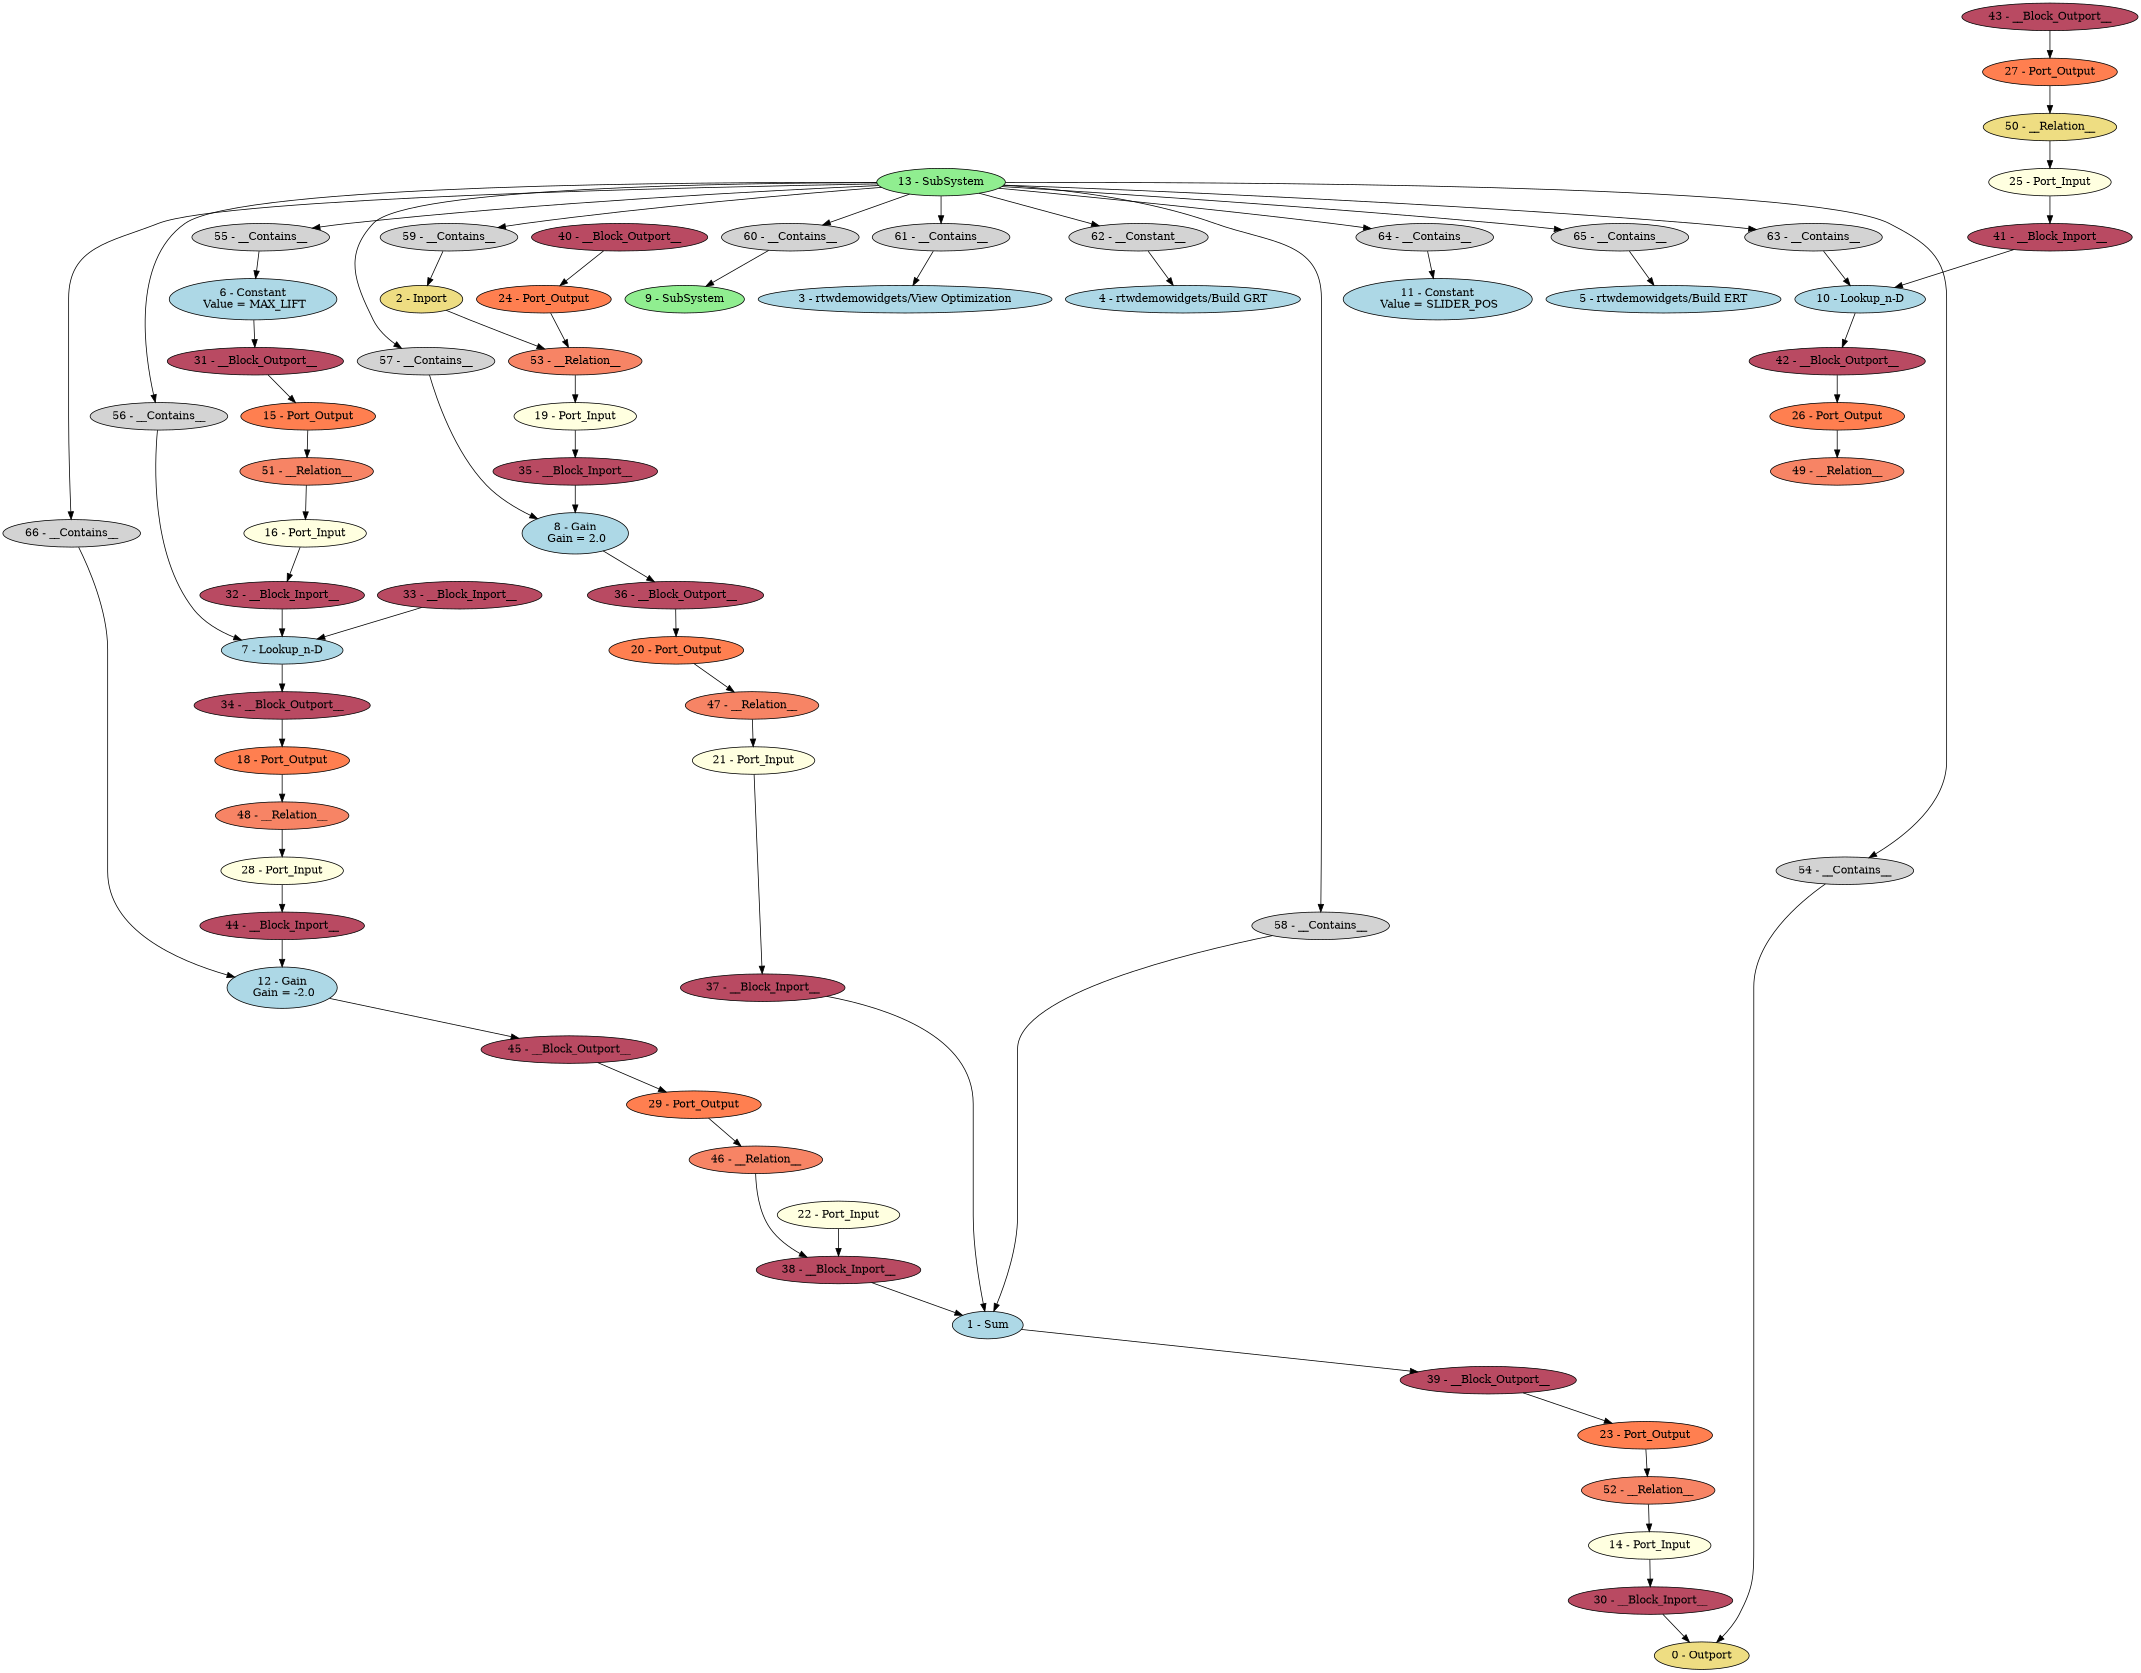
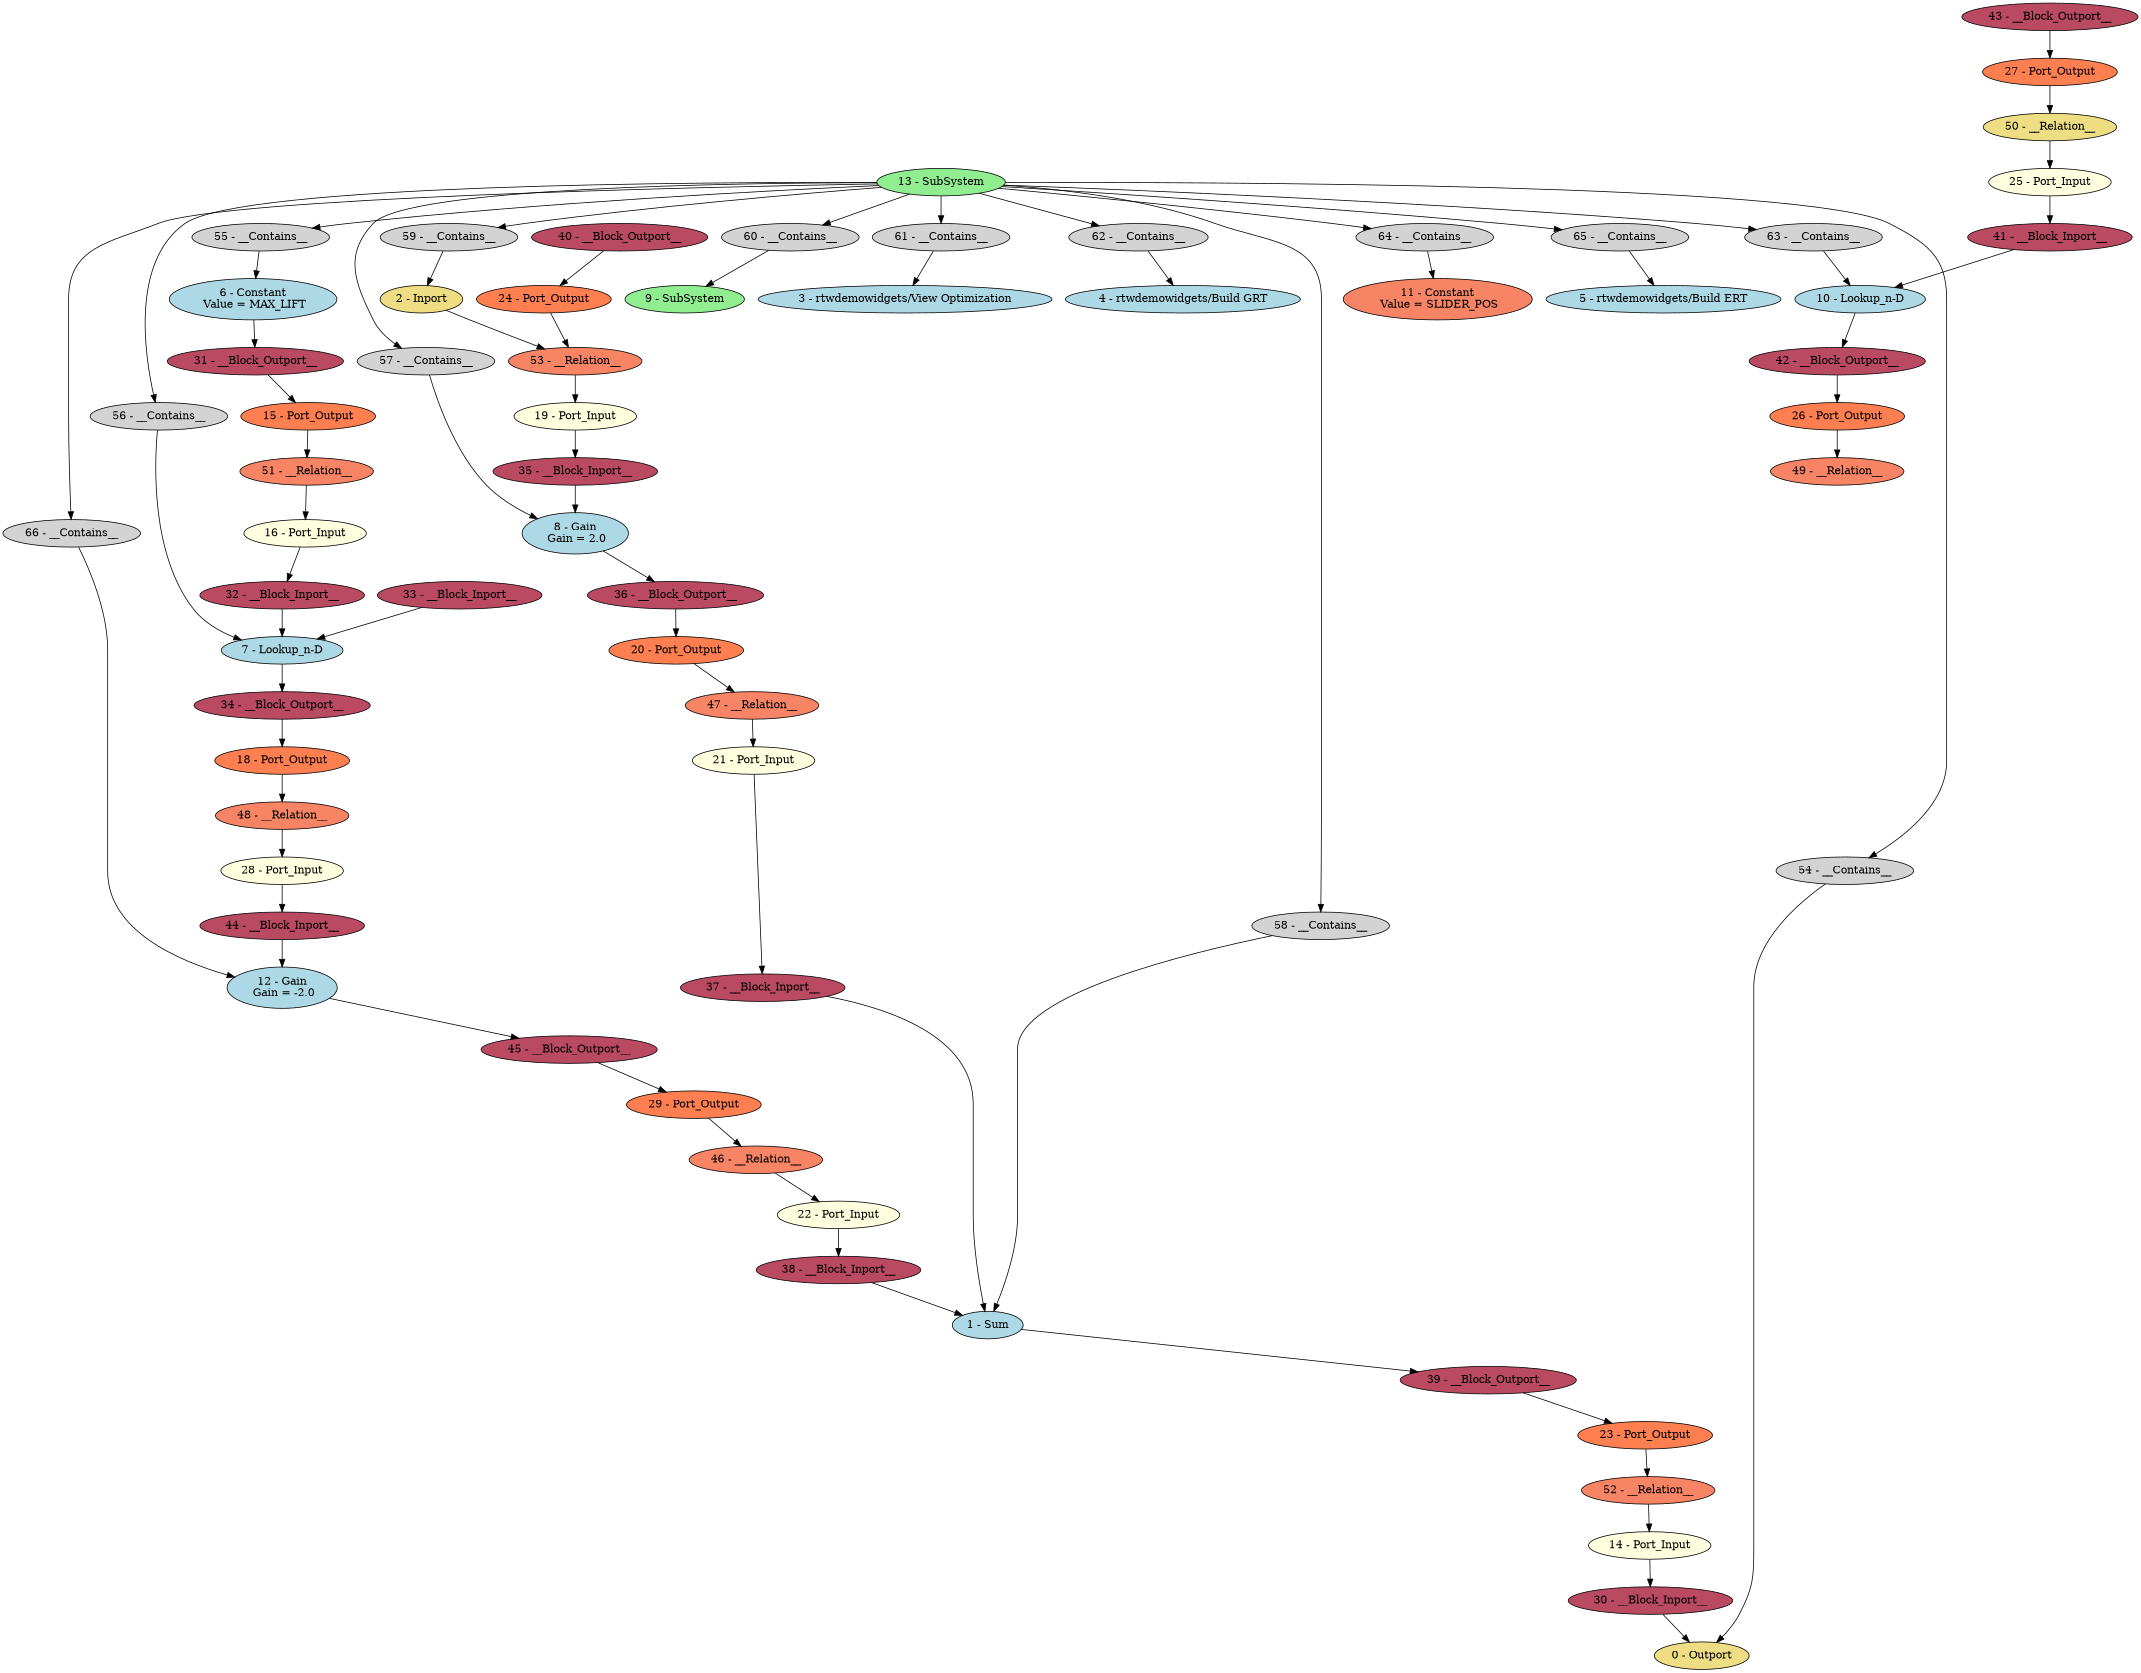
  digraph {
    node [fillcolor="#b94a62" style=filled]
    "0 - Outport" [fillcolor=lightgoldenrod]
    "1 - Sum" [fillcolor=lightblue]
    "39 - __Block_Outport__"
    "23 - Port_Output" [fillcolor=coral]
    "2 - Inport" [fillcolor=lightgoldenrod]
    "53 - __Relation__" [fillcolor="#f78465"]
    "24 - Port_Output" [fillcolor=coral]
    "40 - __Block_Outport__"
    "3 - rtwdemowidgets/View Optimization" [fillcolor=lightblue]
    "4 - rtwdemowidgets/Build GRT" [fillcolor=lightblue]
    "5 - rtwdemowidgets/Build ERT" [fillcolor=lightblue]
    "6 - Constant\n Value = MAX_LIFT" [fillcolor=lightblue]
    "31 - __Block_Outport__"
    "15 - Port_Output" [fillcolor=coral]
    "7 - Lookup_n-D" [fillcolor=lightblue]
    "34 - __Block_Outport__"
    "18 - Port_Output" [fillcolor=coral]
    "8 - Gain\n Gain = 2.0" [fillcolor=lightblue]
    "36 - __Block_Outport__"
    "20 - Port_Output" [fillcolor=coral]
    "9 - SubSystem" [fillcolor=lightgreen]
    "10 - Lookup_n-D" [fillcolor=lightblue]
    "42 - __Block_Outport__"
    "26 - Port_Output" [fillcolor=coral]
-   "11 - Constant\n Value = SLIDER_POS" [fillcolor=lightblue]
+   "11 - Constant\n Value = SLIDER_POS" [fillcolor="#f78465"]
    "27 - Port_Output" [fillcolor=coral]
    "43 - __Block_Outport__"
    "12 - Gain\n Gain = -2.0" [fillcolor=lightblue]
    "45 - __Block_Outport__"
    "29 - Port_Output" [fillcolor=coral]
    "13 - SubSystem" [fillcolor=lightgreen]
    "54 - __Contains__" [fillcolor=lightgray]
    "55 - __Contains__" [fillcolor=lightgray]
    "56 - __Contains__" [fillcolor=lightgray]
    "57 - __Contains__" [fillcolor=lightgray]
    "58 - __Contains__" [fillcolor=lightgray]
    "59 - __Contains__" [fillcolor=lightgray]
    "60 - __Contains__" [fillcolor=lightgray]
    "61 - __Contains__" [fillcolor=lightgray]
-   "62 - __Contains__" [fillcolor=lightgray label="62 - __Constant__"]
+   "62 - __Contains__" [fillcolor=lightgray]
    "63 - __Contains__" [fillcolor=lightgray]
    "64 - __Contains__" [fillcolor=lightgray]
    "65 - __Contains__" [fillcolor=lightgray]
    "66 - __Contains__" [fillcolor=lightgray]
    "14 - Port_Input" [fillcolor=lightyellow]
    "30 - __Block_Inport__"
    "51 - __Relation__" [fillcolor="#f78465"]
    "16 - Port_Input" [fillcolor=lightyellow]
    "32 - __Block_Inport__"
    "33 - __Block_Inport__"
    "48 - __Relation__" [fillcolor="#f78465"]
    "28 - Port_Input" [fillcolor=lightyellow]
    "19 - Port_Input" [fillcolor=lightyellow]
    "35 - __Block_Inport__"
    "47 - __Relation__" [fillcolor="#f78465"]
    "21 - Port_Input" [fillcolor=lightyellow]
    "37 - __Block_Inport__"
    "22 - Port_Input" [fillcolor=lightyellow]
    "38 - __Block_Inport__"
    "52 - __Relation__" [fillcolor="#f78465"]
    "25 - Port_Input" [fillcolor=lightyellow]
    "41 - __Block_Inport__"
    "49 - __Relation__" [fillcolor="#f78465"]
    "50 - __Relation__" [fillcolor=lightgoldenrod]
    "44 - __Block_Inport__"
    "46 - __Relation__" [fillcolor="#f78465"]
    "1 - Sum" -> "39 - __Block_Outport__"
    "39 - __Block_Outport__" -> "23 - Port_Output"
    "23 - Port_Output" -> "52 - __Relation__"
    "2 - Inport" -> "53 - __Relation__"
    "53 - __Relation__" -> "19 - Port_Input"
    "24 - Port_Output" -> "53 - __Relation__"
    "40 - __Block_Outport__" -> "24 - Port_Output"
    "6 - Constant\n Value = MAX_LIFT" -> "31 - __Block_Outport__"
    "31 - __Block_Outport__" -> "15 - Port_Output"
    "15 - Port_Output" -> "51 - __Relation__"
    "7 - Lookup_n-D" -> "34 - __Block_Outport__"
    "34 - __Block_Outport__" -> "18 - Port_Output"
    "18 - Port_Output" -> "48 - __Relation__"
    "8 - Gain\n Gain = 2.0" -> "36 - __Block_Outport__"
    "36 - __Block_Outport__" -> "20 - Port_Output"
    "20 - Port_Output" -> "47 - __Relation__"
    "10 - Lookup_n-D" -> "42 - __Block_Outport__"
    "42 - __Block_Outport__" -> "26 - Port_Output"
    "26 - Port_Output" -> "49 - __Relation__"
    "27 - Port_Output" -> "50 - __Relation__"
    "43 - __Block_Outport__" -> "27 - Port_Output"
    "12 - Gain\n Gain = -2.0" -> "45 - __Block_Outport__"
    "45 - __Block_Outport__" -> "29 - Port_Output"
    "29 - Port_Output" -> "46 - __Relation__"
    "13 - SubSystem" -> "54 - __Contains__"
    "13 - SubSystem" -> "55 - __Contains__"
    "13 - SubSystem" -> "56 - __Contains__"
    "13 - SubSystem" -> "57 - __Contains__"
    "13 - SubSystem" -> "58 - __Contains__"
    "13 - SubSystem" -> "59 - __Contains__"
    "13 - SubSystem" -> "60 - __Contains__"
    "13 - SubSystem" -> "61 - __Contains__"
    "13 - SubSystem" -> "62 - __Contains__"
    "13 - SubSystem" -> "63 - __Contains__"
    "13 - SubSystem" -> "64 - __Contains__"
    "13 - SubSystem" -> "65 - __Contains__"
    "13 - SubSystem" -> "66 - __Contains__"
    "54 - __Contains__" -> "0 - Outport"
    "55 - __Contains__" -> "6 - Constant\n Value = MAX_LIFT"
    "56 - __Contains__" -> "7 - Lookup_n-D"
    "57 - __Contains__" -> "8 - Gain\n Gain = 2.0"
    "58 - __Contains__" -> "1 - Sum"
    "59 - __Contains__" -> "2 - Inport"
    "60 - __Contains__" -> "9 - SubSystem"
    "61 - __Contains__" -> "3 - rtwdemowidgets/View Optimization"
    "62 - __Contains__" -> "4 - rtwdemowidgets/Build GRT"
    "63 - __Contains__" -> "10 - Lookup_n-D"
    "64 - __Contains__" -> "11 - Constant\n Value = SLIDER_POS"
    "65 - __Contains__" -> "5 - rtwdemowidgets/Build ERT"
    "66 - __Contains__" -> "12 - Gain\n Gain = -2.0"
    "14 - Port_Input" -> "30 - __Block_Inport__"
    "30 - __Block_Inport__" -> "0 - Outport"
    "51 - __Relation__" -> "16 - Port_Input"
    "16 - Port_Input" -> "32 - __Block_Inport__"
    "32 - __Block_Inport__" -> "7 - Lookup_n-D"
    "33 - __Block_Inport__" -> "7 - Lookup_n-D"
    "48 - __Relation__" -> "28 - Port_Input"
    "28 - Port_Input" -> "44 - __Block_Inport__"
    "19 - Port_Input" -> "35 - __Block_Inport__"
    "35 - __Block_Inport__" -> "8 - Gain\n Gain = 2.0"
    "47 - __Relation__" -> "21 - Port_Input"
    "21 - Port_Input" -> "37 - __Block_Inport__"
    "37 - __Block_Inport__" -> "1 - Sum"
    "22 - Port_Input" -> "38 - __Block_Inport__"
    "38 - __Block_Inport__" -> "1 - Sum"
    "52 - __Relation__" -> "14 - Port_Input"
    "25 - Port_Input" -> "41 - __Block_Inport__"
    "41 - __Block_Inport__" -> "10 - Lookup_n-D"
    "50 - __Relation__" -> "25 - Port_Input"
    "44 - __Block_Inport__" -> "12 - Gain\n Gain = -2.0"
-   "46 - __Relation__" -> "38 - __Block_Inport__"
+   "46 - __Relation__" -> "22 - Port_Input"
  }
